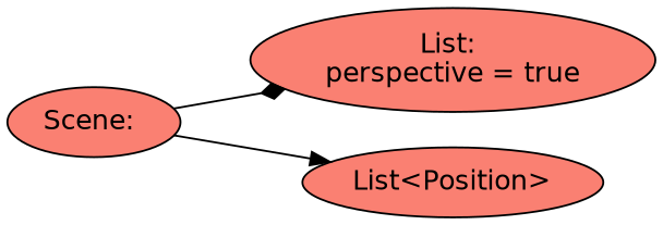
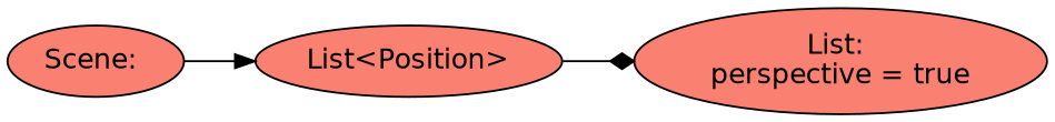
  strict digraph {
    fontname=helvetica
    ordering=out
    rankdir=LR
    node [fillcolor=salmon fontname=helvetica style=filled]
    edge [fontname=helvetica]
    n1 [label="Scene: "]
    n2 [label="List: \nperspective = true"]
    n3 [label="List<Position>"]
-   n1 -> n2 [arrowhead=diamond]
+   n3 -> n2 [arrowhead=diamond]
    n1 -> n3 [arrowhead=normal]
  }
